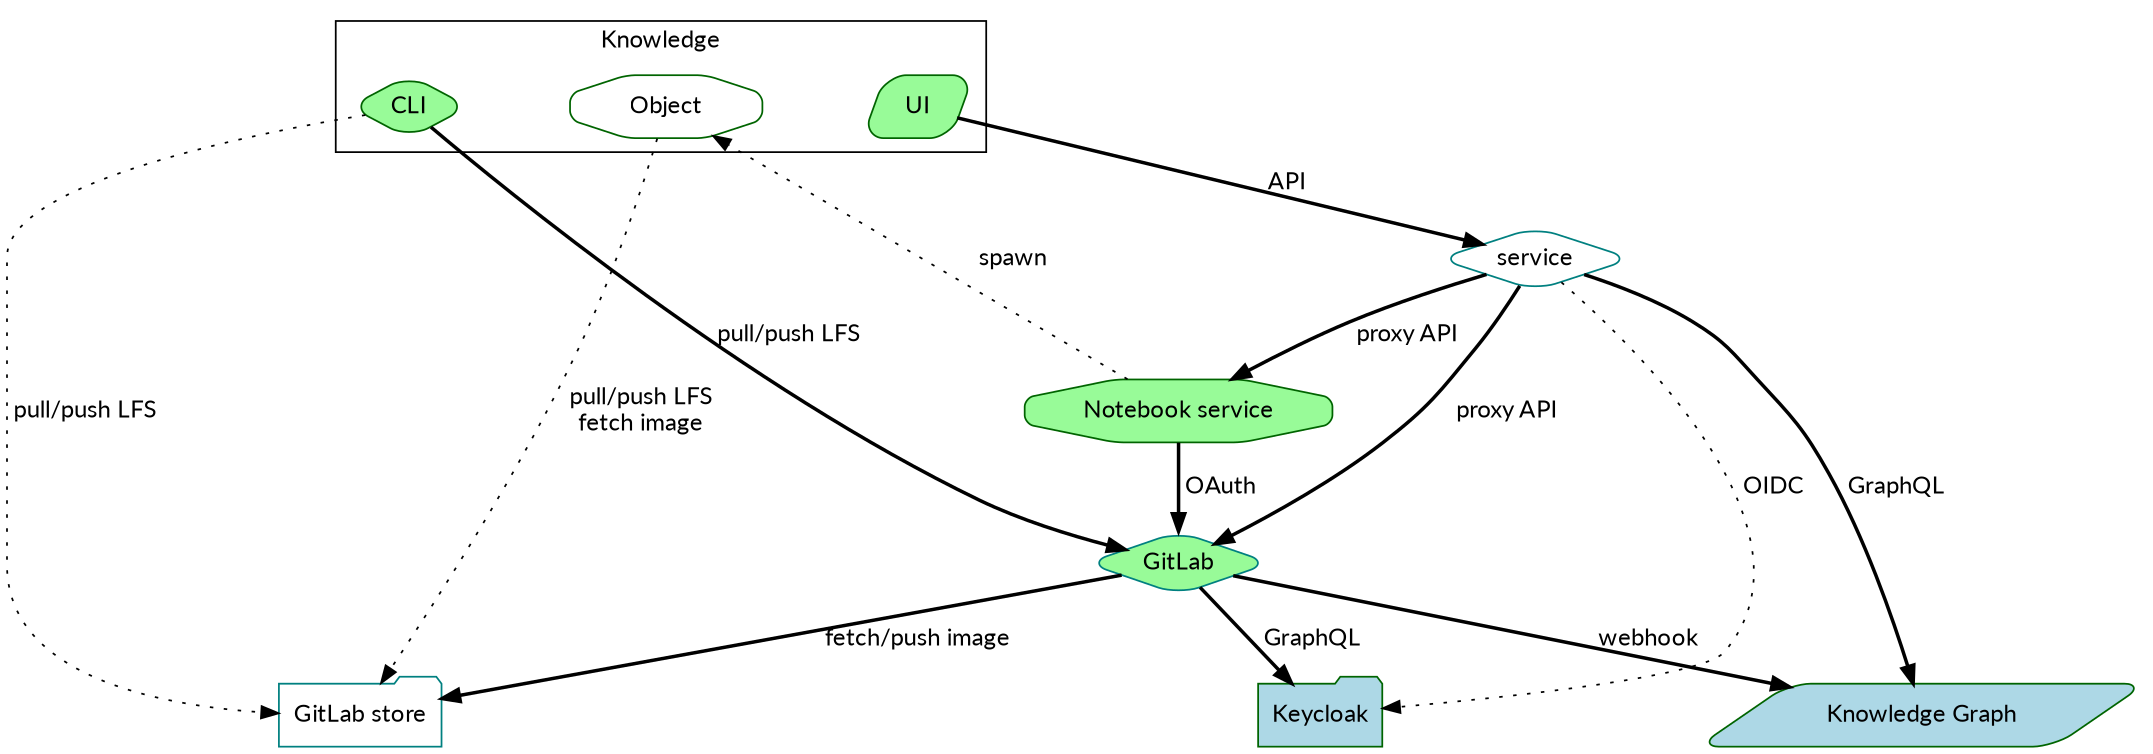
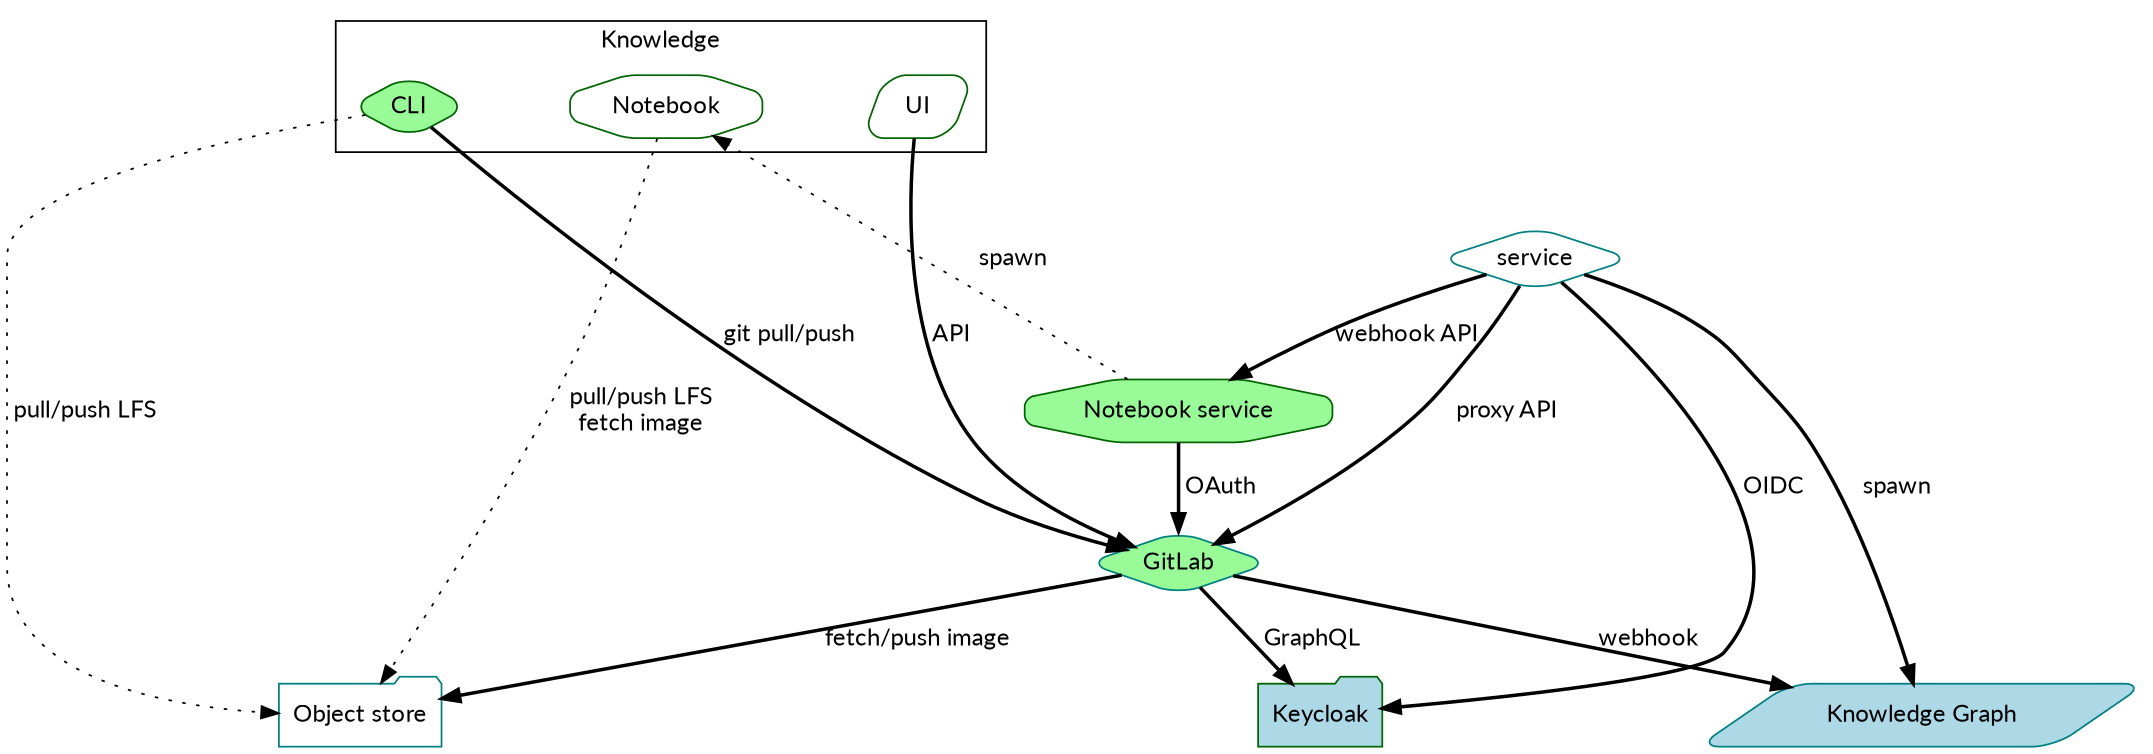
  strict digraph {
    compound=true
    fontname=Lato
    newrank=true
    nodesep=0.8
    node [color=darkgreen fillcolor=palegreen fontname=Lato shape=diamond style="filled,rounded"]
    edge [fontname=Lato style=bold]
-   UI [shape=parallelogram]
-   Notebook [fillcolor=white shape=octagon label=Object]
+   UI [fillcolor=white shape=parallelogram]
+   Notebook [fillcolor=white shape=octagon]
    CLI
    n4 [color=teal fillcolor=white label=service]
-   n5 [color=teal fillcolor=white label="GitLab store" shape=folder]
+   n5 [color=teal fillcolor=white label="Object store" shape=folder]
    GitLab [color=teal]
    Keycloak [fillcolor=lightblue shape=folder]
-   "Knowledge Graph" [fillcolor=lightblue shape=parallelogram]
+   "Knowledge Graph" [color=teal fillcolor=lightblue shape=parallelogram]
    n9 [label="Notebook service" shape=octagon]
    subgraph sub_1 {
      rank=0
      UI
    }
    subgraph cluster_2 {
      label=Knowledge
      subgraph sub_3 {
        label=Clients
        rank=same
        UI
        Notebook
        CLI
      }
    }
-   UI -> n4 [label=" API"]
+   UI -> GitLab [label=" API"]
    Notebook -> n5 [label=" pull/push LFS\n fetch image" style=dotted]
    CLI -> n5 [label=" pull/push LFS" style=dotted]
-   CLI -> GitLab [label=" pull/push LFS"]
+   CLI -> GitLab [label=" git pull/push"]
    n4 -> GitLab [label=" proxy API"]
-   n4 -> Keycloak [label=" OIDC" style=dotted]
-   n4 -> "Knowledge Graph" [label=" GraphQL"]
-   n4 -> n9 [label=" proxy API"]
+   n4 -> Keycloak [label=" OIDC"]
+   n4 -> "Knowledge Graph" [label=" spawn"]
+   n4 -> n9 [label=" webhook API"]
    GitLab -> n5 [label=" fetch/push image"]
    GitLab -> Keycloak [label=" GraphQL"]
    GitLab -> "Knowledge Graph" [label=" webhook"]
    n9 -> Notebook [label=" spawn" style=dotted]
    n9 -> GitLab [label=" OAuth"]
  }
